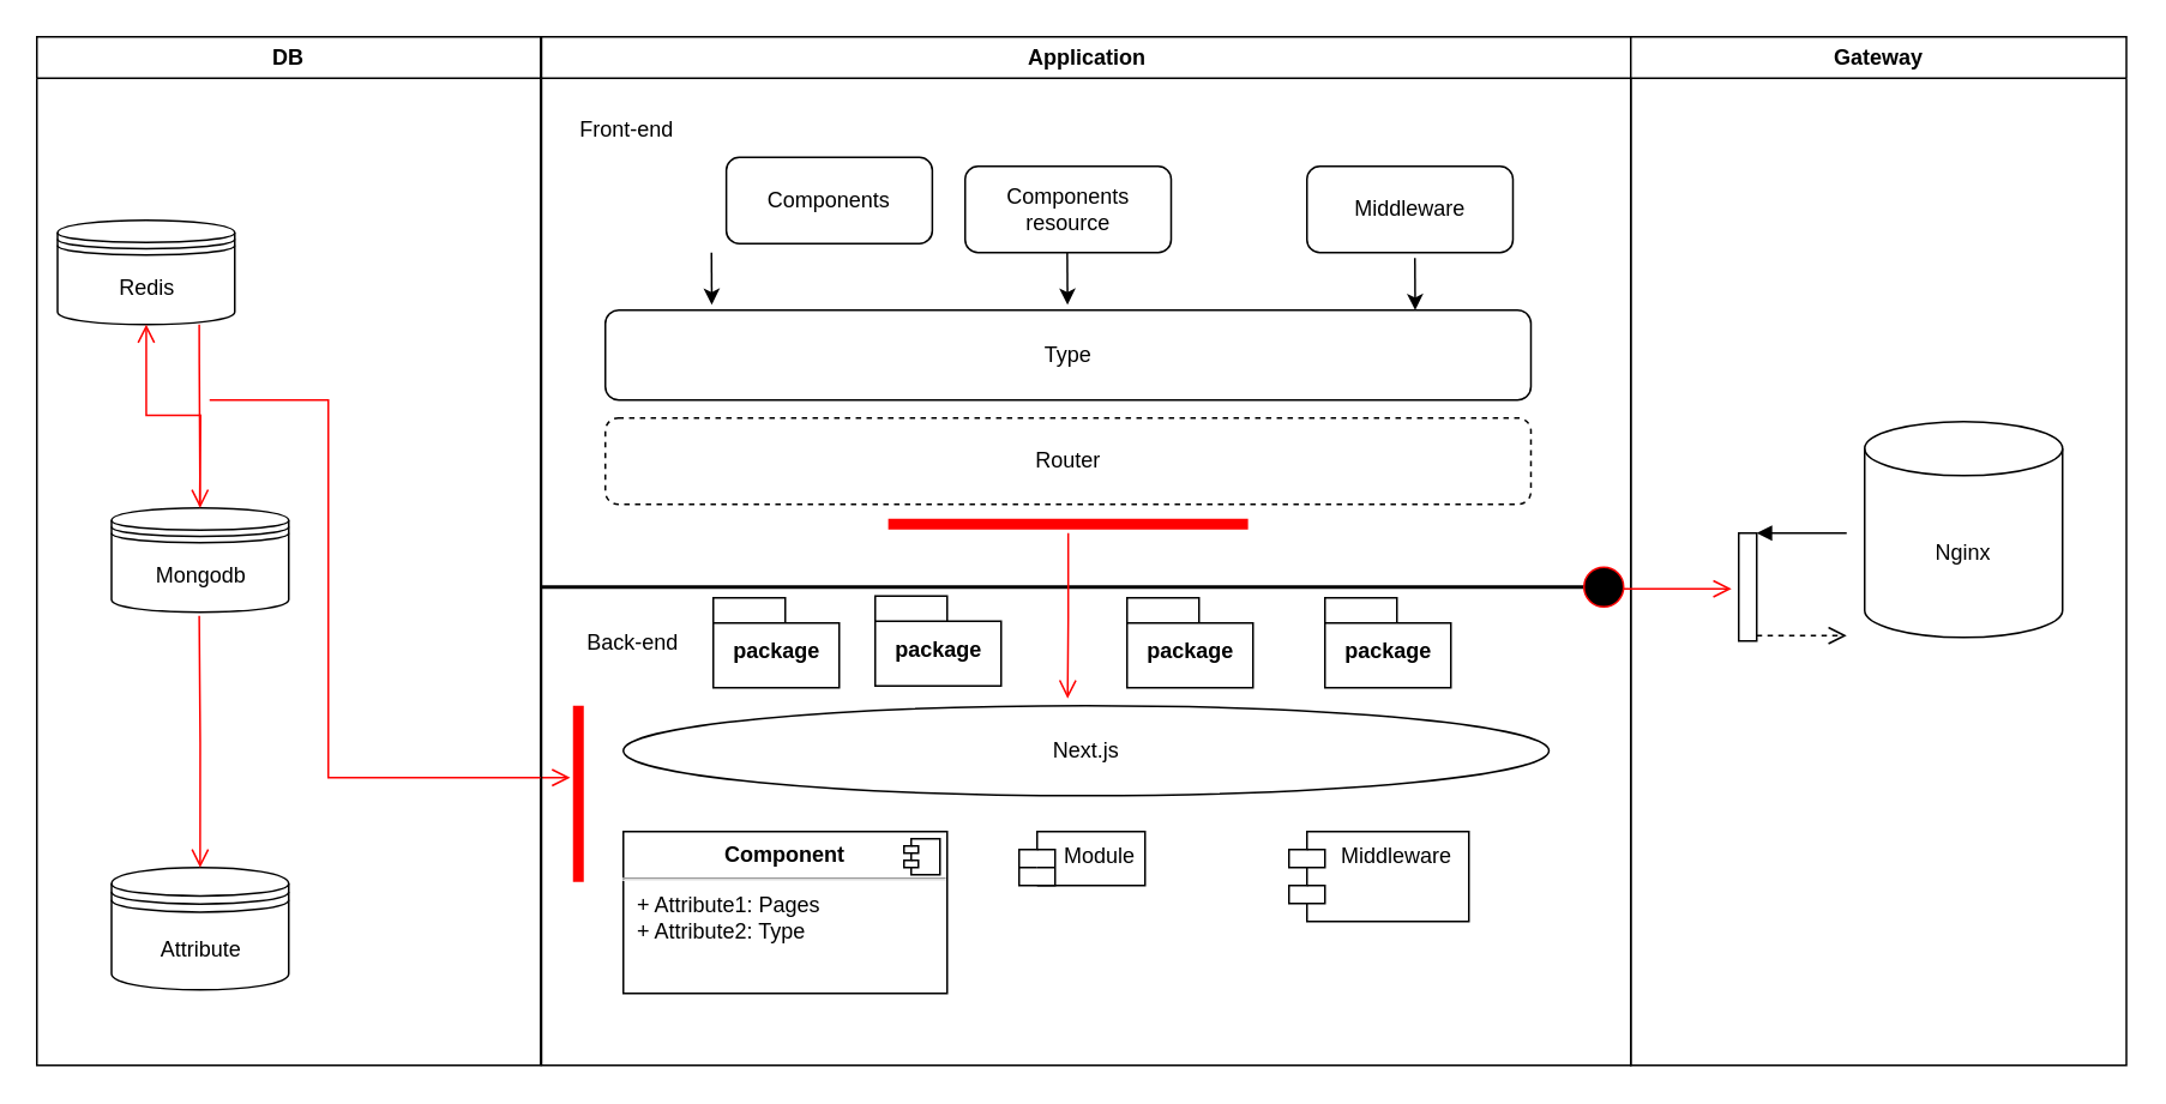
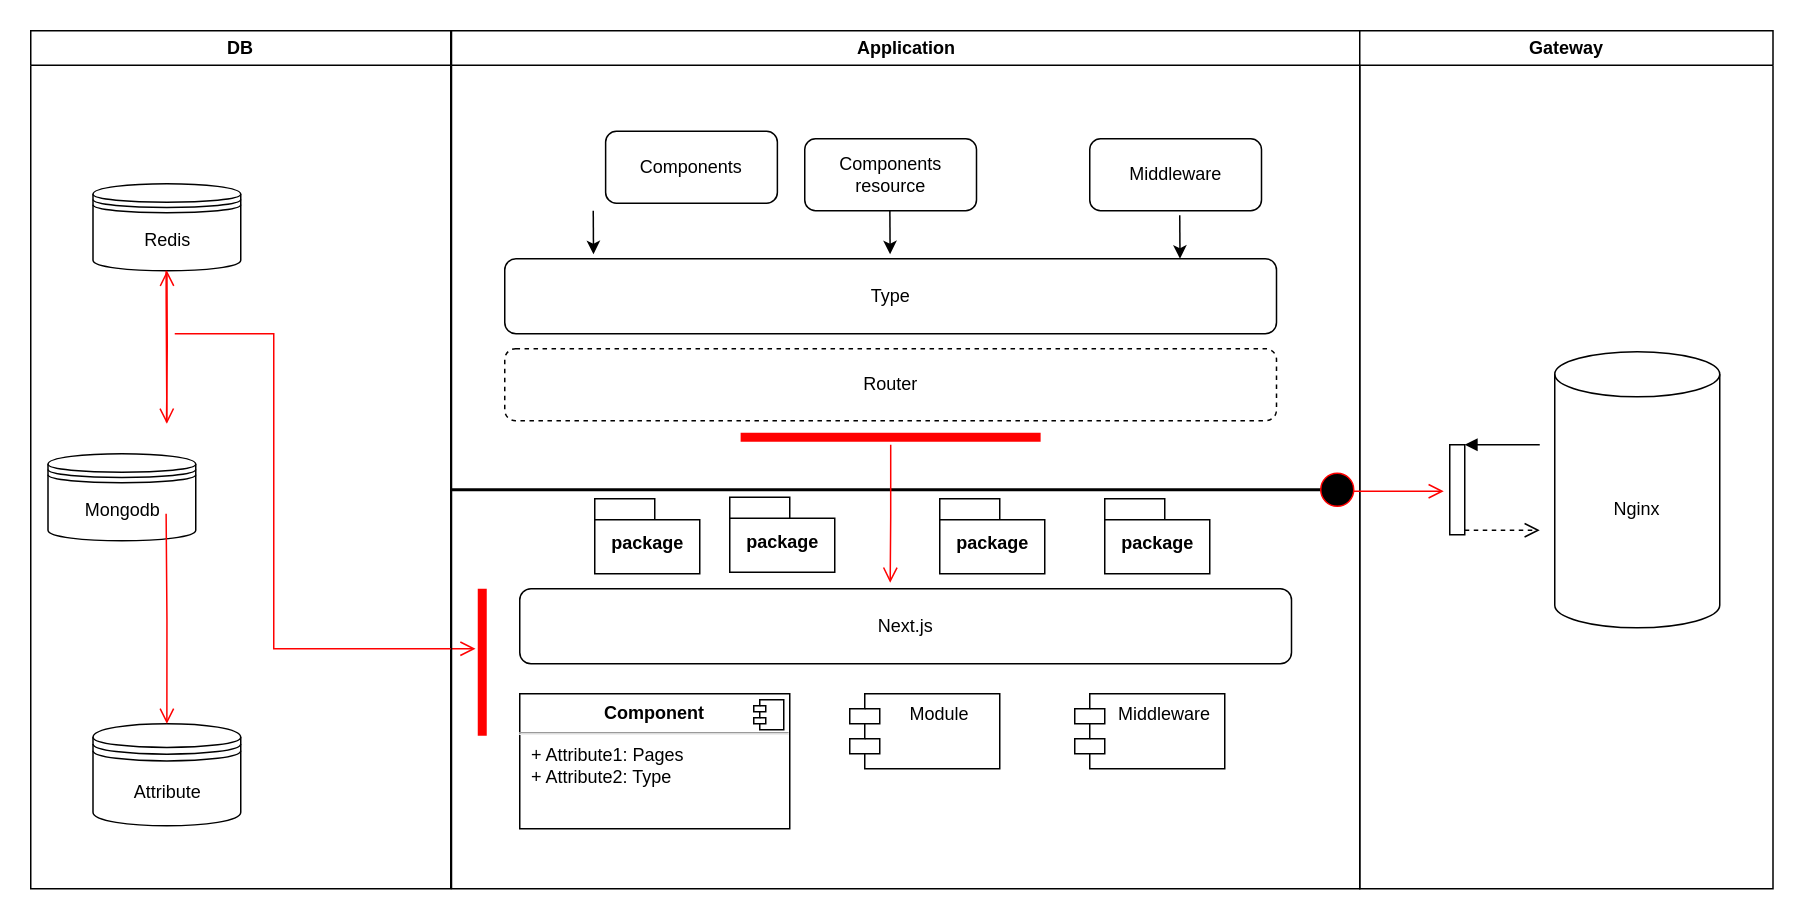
  <mxCell id="0" />
  <mxCell id="1" parent="0" />
  <mxCell id="2" value="DB" style="swimlane;whiteSpace=wrap" parent="1" vertex="1"><mxGeometry x="20" y="20" width="280" height="572" as="geometry" /></mxCell>
- <mxCell id="3" value="Mongodb" style="shape=datastore;whiteSpace=wrap;html=1;" vertex="1" parent="2"><mxGeometry x="41.5" y="262" width="98.5" height="58" as="geometry" /></mxCell>
+ <mxCell id="3" value="Mongodb" style="shape=datastore;whiteSpace=wrap;html=1;" vertex="1" parent="2"><mxGeometry x="11.5" y="282" width="98.5" height="58" as="geometry" /></mxCell>
  <mxCell id="4" value="Attribute" style="shape=datastore;whiteSpace=wrap;html=1;" vertex="1" parent="2"><mxGeometry x="41.5" y="462" width="98.5" height="68" as="geometry" /></mxCell>
- <mxCell id="5" value="Redis" style="shape=datastore;whiteSpace=wrap;html=1;" vertex="1" parent="2"><mxGeometry x="11.5" y="102" width="98.5" height="58" as="geometry" /></mxCell>
+ <mxCell id="5" value="Redis" style="shape=datastore;whiteSpace=wrap;html=1;" vertex="1" parent="2"><mxGeometry x="41.5" y="102" width="98.5" height="58" as="geometry" /></mxCell>
  <mxCell id="6" value="" style="edgeStyle=orthogonalEdgeStyle;html=1;verticalAlign=bottom;endArrow=open;endSize=8;strokeColor=#ff0000;rounded=0;entryX=0.5;entryY=0;entryDx=0;entryDy=0;" edge="1" parent="2"><mxGeometry relative="1" as="geometry"><mxPoint x="90.75" y="262" as="targetPoint" /><mxPoint x="90.25" y="160" as="sourcePoint" /><Array as="points"><mxPoint x="90" y="182" /><mxPoint x="90" y="182" /></Array></mxGeometry></mxCell>
  <mxCell id="7" value="" style="edgeStyle=orthogonalEdgeStyle;html=1;verticalAlign=bottom;endArrow=open;endSize=8;strokeColor=#ff0000;rounded=0;entryX=0.5;entryY=0;entryDx=0;entryDy=0;" edge="1" parent="2" target="4"><mxGeometry relative="1" as="geometry"><mxPoint x="90.25" y="382" as="targetPoint" /><mxPoint x="90.25" y="322" as="sourcePoint" /></mxGeometry></mxCell>
  <mxCell id="8" value="" style="edgeStyle=orthogonalEdgeStyle;html=1;verticalAlign=bottom;endArrow=open;endSize=8;strokeColor=#ff0000;rounded=0;" edge="1" parent="2" target="5"><mxGeometry relative="1" as="geometry"><mxPoint x="101.5" y="169" as="targetPoint" /><mxPoint x="90.5" y="261" as="sourcePoint" /></mxGeometry></mxCell>
  <mxCell id="9" value="" style="edgeStyle=orthogonalEdgeStyle;html=1;align=left;verticalAlign=bottom;endArrow=open;endSize=8;strokeColor=#ff0000;rounded=0;" edge="1" parent="2"><mxGeometry x="-1" relative="1" as="geometry"><mxPoint x="296.5" y="412" as="targetPoint" /><mxPoint x="96" y="202" as="sourcePoint" /><Array as="points"><mxPoint x="162" y="202" /><mxPoint x="162" y="412" /><mxPoint x="296" y="412" /></Array></mxGeometry></mxCell>
  <mxCell id="10" value="Application" style="swimlane;whiteSpace=wrap" parent="1" vertex="1"><mxGeometry x="300.5" y="20" width="605.5" height="572" as="geometry" /></mxCell>
  <mxCell id="11" value="" style="line;strokeWidth=2;html=1;" vertex="1" parent="10"><mxGeometry y="301" width="590" height="10" as="geometry" /></mxCell>
- <mxCell id="12" value="&amp;nbsp;Front-end" style="text;html=1;align=center;verticalAlign=middle;resizable=0;points=[];autosize=1;strokeColor=none;fillColor=none;" vertex="1" parent="10"><mxGeometry x="5.5" y="37" width="80" height="30" as="geometry" /></mxCell>
- <mxCell id="13" value="Back-end" style="text;html=1;align=center;verticalAlign=middle;resizable=0;points=[];autosize=1;strokeColor=none;fillColor=none;" vertex="1" parent="10"><mxGeometry x="15.5" y="322" width="70" height="30" as="geometry" /></mxCell>
  <mxCell id="14" value="Components" style="rounded=1;whiteSpace=wrap;html=1;" vertex="1" parent="10"><mxGeometry x="102.75" y="67" width="114.5" height="48" as="geometry" /></mxCell>
  <mxCell id="15" value="Type" style="rounded=1;whiteSpace=wrap;html=1;" vertex="1" parent="10"><mxGeometry x="35.5" y="152" width="514.5" height="50" as="geometry" /></mxCell>
  <mxCell id="16" value="Components resource" style="rounded=1;whiteSpace=wrap;html=1;" vertex="1" parent="10"><mxGeometry x="235.5" y="72" width="114.5" height="48" as="geometry" /></mxCell>
  <mxCell id="17" value="&lt;span style=&quot;&quot;&gt;Middleware&lt;/span&gt;" style="rounded=1;whiteSpace=wrap;html=1;" vertex="1" parent="10"><mxGeometry x="425.5" y="72" width="114.5" height="48" as="geometry" /></mxCell>
  <mxCell id="18" value="Router" style="rounded=1;whiteSpace=wrap;html=1;dashed=1;" vertex="1" parent="10"><mxGeometry x="35.5" y="212" width="514.5" height="48" as="geometry" /></mxCell>
  <mxCell id="19" value="" style="endArrow=classic;html=1;rounded=0;entryX=0.115;entryY=-0.06;entryDx=0;entryDy=0;entryPerimeter=0;" edge="1" parent="10" target="15"><mxGeometry width="50" height="50" relative="1" as="geometry"><mxPoint x="94.5" y="120" as="sourcePoint" /><mxPoint x="95.5" y="142" as="targetPoint" /></mxGeometry></mxCell>
  <mxCell id="20" value="" style="endArrow=classic;html=1;rounded=0;entryX=0.115;entryY=-0.06;entryDx=0;entryDy=0;entryPerimeter=0;" edge="1" parent="10"><mxGeometry width="50" height="50" relative="1" as="geometry"><mxPoint x="292.25" y="120" as="sourcePoint" /><mxPoint x="292.418" y="149" as="targetPoint" /></mxGeometry></mxCell>
  <mxCell id="21" value="" style="endArrow=classic;html=1;rounded=0;entryX=0.115;entryY=-0.06;entryDx=0;entryDy=0;entryPerimeter=0;" edge="1" parent="10"><mxGeometry width="50" height="50" relative="1" as="geometry"><mxPoint x="485.5" y="123" as="sourcePoint" /><mxPoint x="485.668" y="152" as="targetPoint" /></mxGeometry></mxCell>
  <mxCell id="22" value="" style="shape=line;html=1;strokeWidth=6;strokeColor=#ff0000;" vertex="1" parent="10"><mxGeometry x="192.75" y="266" width="200" height="10" as="geometry" /></mxCell>
  <mxCell id="23" value="" style="edgeStyle=orthogonalEdgeStyle;html=1;verticalAlign=bottom;endArrow=open;endSize=8;strokeColor=#ff0000;rounded=0;entryX=0.48;entryY=-0.08;entryDx=0;entryDy=0;entryPerimeter=0;" edge="1" source="22" parent="10" target="25"><mxGeometry relative="1" as="geometry"><mxPoint x="292.75" y="346" as="targetPoint" /></mxGeometry></mxCell>
  <mxCell id="24" value="" style="shape=line;html=1;strokeWidth=6;strokeColor=#ff0000;direction=south;" vertex="1" parent="10"><mxGeometry x="15.5" y="372" width="10" height="98" as="geometry" /></mxCell>
- <mxCell id="25" value="Next.js" style="ellipse;whiteSpace=wrap;html=1;" vertex="1" parent="10"><mxGeometry x="45.5" y="372" width="514.5" height="50" as="geometry" /></mxCell>
- <mxCell id="26" value="Module" style="shape=module;align=left;spacingLeft=20;align=center;verticalAlign=top;" vertex="1" parent="10"><mxGeometry x="265.5" y="442" width="70" height="30" as="geometry" /></mxCell>
+ <mxCell id="25" value="Next.js" style="rounded=1;whiteSpace=wrap;html=1;" vertex="1" parent="10"><mxGeometry x="45.5" y="372" width="514.5" height="50" as="geometry" /></mxCell>
+ <mxCell id="26" value="Module" style="shape=module;align=left;spacingLeft=20;align=center;verticalAlign=top;" vertex="1" parent="10"><mxGeometry x="265.5" y="442" width="100" height="50" as="geometry" /></mxCell>
  <mxCell id="27" value="package" style="shape=folder;fontStyle=1;spacingTop=10;tabWidth=40;tabHeight=14;tabPosition=left;html=1;" vertex="1" parent="10"><mxGeometry x="95.5" y="312" width="70" height="50" as="geometry" /></mxCell>
  <mxCell id="28" value="&lt;p style=&quot;margin:0px;margin-top:6px;text-align:center;&quot;&gt;&lt;b&gt;Component&lt;/b&gt;&lt;/p&gt;&lt;hr/&gt;&lt;p style=&quot;margin:0px;margin-left:8px;&quot;&gt;+ Attribute1: Pages&lt;br/&gt;+ Attribute2: Type&lt;/p&gt;" style="align=left;overflow=fill;html=1;dropTarget=0;" vertex="1" parent="10"><mxGeometry x="45.5" y="442" width="180" height="90" as="geometry" /></mxCell>
  <mxCell id="29" value="" style="shape=component;jettyWidth=8;jettyHeight=4;" vertex="1" parent="28"><mxGeometry x="1" width="20" height="20" relative="1" as="geometry"><mxPoint x="-24" y="4" as="offset" /></mxGeometry></mxCell>
  <mxCell id="30" value="package" style="shape=folder;fontStyle=1;spacingTop=10;tabWidth=40;tabHeight=14;tabPosition=left;html=1;" vertex="1" parent="10"><mxGeometry x="325.5" y="312" width="70" height="50" as="geometry" /></mxCell>
  <mxCell id="31" value="package" style="shape=folder;fontStyle=1;spacingTop=10;tabWidth=40;tabHeight=14;tabPosition=left;html=1;" vertex="1" parent="10"><mxGeometry x="185.5" y="311" width="70" height="50" as="geometry" /></mxCell>
  <mxCell id="32" value="package" style="shape=folder;fontStyle=1;spacingTop=10;tabWidth=40;tabHeight=14;tabPosition=left;html=1;" vertex="1" parent="10"><mxGeometry x="435.5" y="312" width="70" height="50" as="geometry" /></mxCell>
  <mxCell id="33" value="" style="ellipse;html=1;shape=startState;fillColor=#000000;strokeColor=#ff0000;" vertex="1" parent="10"><mxGeometry x="575.5" y="291" width="30" height="30" as="geometry" /></mxCell>
  <mxCell id="34" value="Middleware" style="shape=module;align=left;spacingLeft=20;align=center;verticalAlign=top;" vertex="1" parent="10"><mxGeometry x="415.5" y="442" width="100" height="50" as="geometry" /></mxCell>
  <mxCell id="35" value="Gateway" style="swimlane;whiteSpace=wrap" parent="1" vertex="1"><mxGeometry x="906" y="20" width="275.5" height="572" as="geometry" /></mxCell>
  <mxCell id="36" value="" style="edgeStyle=orthogonalEdgeStyle;html=1;verticalAlign=bottom;endArrow=open;endSize=8;strokeColor=#ff0000;rounded=0;" edge="1" parent="35"><mxGeometry relative="1" as="geometry"><mxPoint x="56" y="307" as="targetPoint" /><mxPoint x="-4" y="307" as="sourcePoint" /></mxGeometry></mxCell>
  <mxCell id="37" value="" style="html=1;points=[];perimeter=orthogonalPerimeter;" vertex="1" parent="35"><mxGeometry x="60" y="276" width="10" height="60" as="geometry" /></mxCell>
  <mxCell id="38" value="" style="html=1;verticalAlign=bottom;endArrow=block;entryX=1;entryY=0;rounded=0;" edge="1" target="37" parent="35"><mxGeometry relative="1" as="geometry"><mxPoint x="120" y="276" as="sourcePoint" /></mxGeometry></mxCell>
  <mxCell id="39" value="" style="html=1;verticalAlign=bottom;endArrow=open;dashed=1;endSize=8;exitX=1;exitY=0.95;rounded=0;" edge="1" source="37" parent="35"><mxGeometry relative="1" as="geometry"><mxPoint x="120" y="333" as="targetPoint" /></mxGeometry></mxCell>
- <mxCell id="40" value="Nginx" style="shape=cylinder3;whiteSpace=wrap;html=1;boundedLbl=1;backgroundOutline=1;size=15;" vertex="1" parent="35"><mxGeometry x="130" y="214" width="110" height="120" as="geometry" /></mxCell>
+ <mxCell id="40" value="Nginx" style="shape=cylinder3;whiteSpace=wrap;html=1;boundedLbl=1;backgroundOutline=1;size=15;" vertex="1" parent="35"><mxGeometry x="130" y="214" width="110" height="184" as="geometry" /></mxCell>
